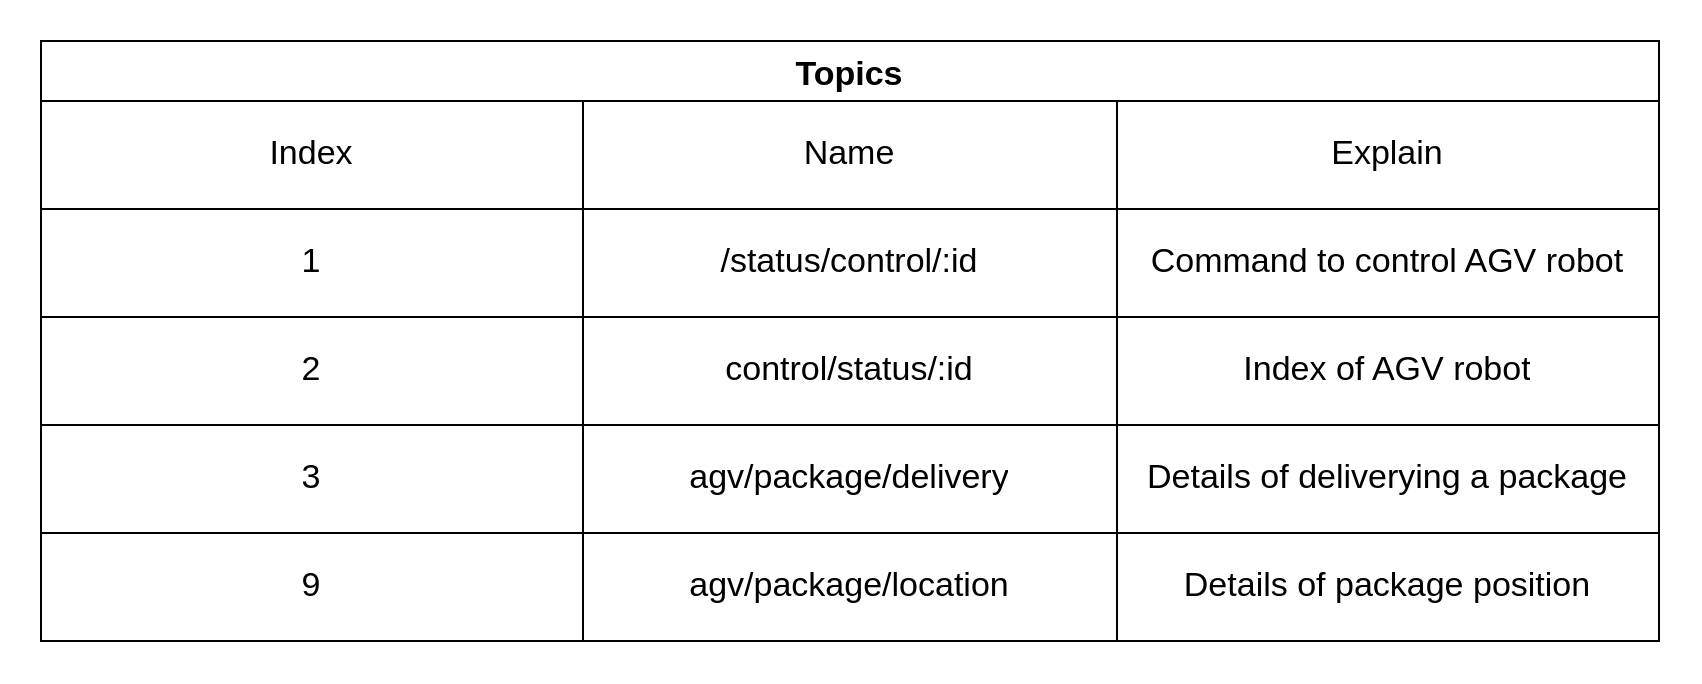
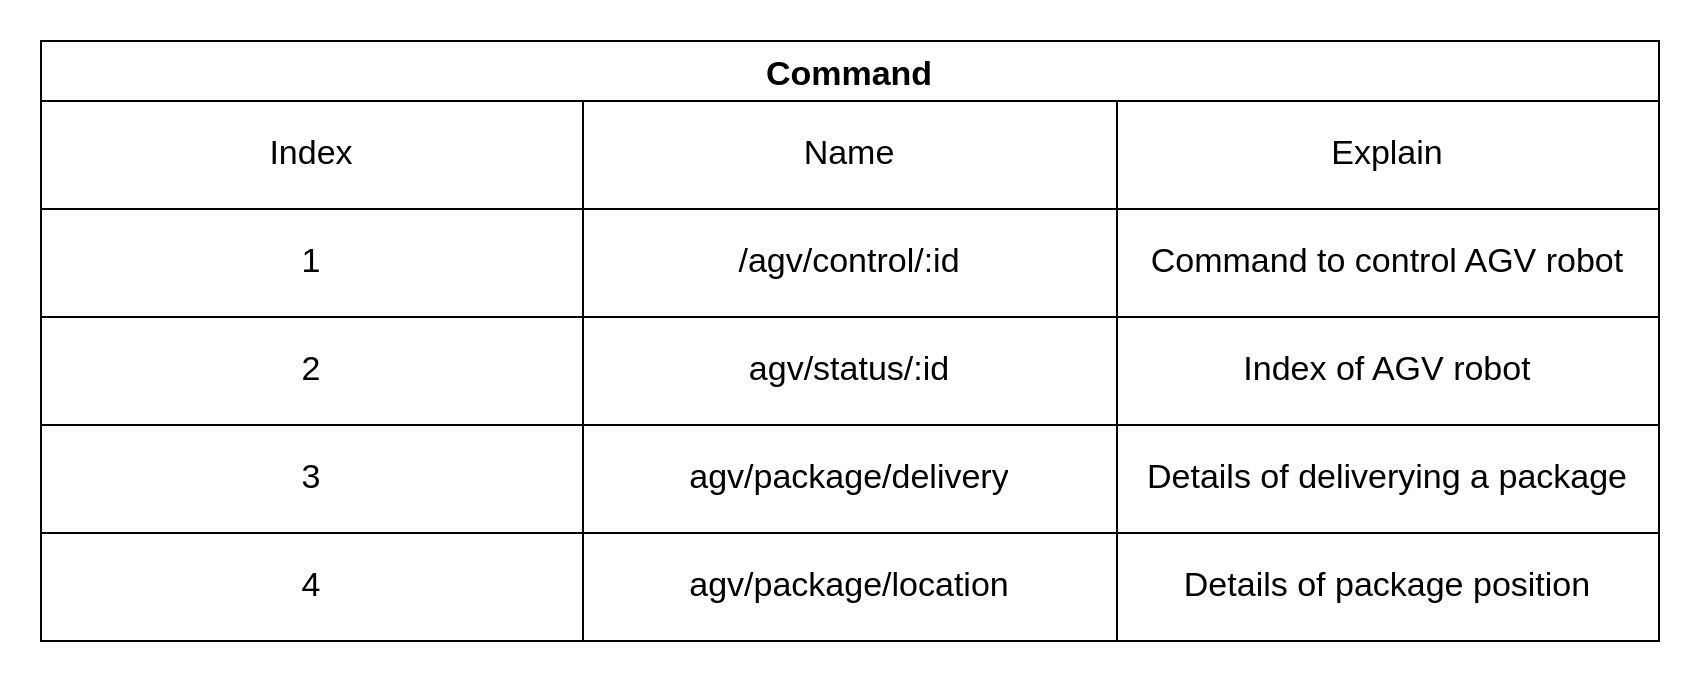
  <mxCell id="0" />
  <mxCell id="1" parent="0" />
- <mxCell id="2" value="Topics" style="shape=table;startSize=30;container=1;collapsible=0;childLayout=tableLayout;fontStyle=1;align=center;fontSize=17;" parent="1" vertex="1"><mxGeometry x="20" y="20" width="809" height="300" as="geometry" /></mxCell>
+ <mxCell id="2" value="Command" style="shape=table;startSize=30;container=1;collapsible=0;childLayout=tableLayout;fontStyle=1;align=center;fontSize=17;" parent="1" vertex="1"><mxGeometry x="20" y="20" width="809" height="300" as="geometry" /></mxCell>
  <mxCell id="3" value="" style="shape=tableRow;horizontal=0;startSize=0;swimlaneHead=0;swimlaneBody=0;top=0;left=0;bottom=0;right=0;collapsible=0;dropTarget=0;fillColor=none;points=[[0,0.5],[1,0.5]];portConstraint=eastwest;fontSize=17;" parent="2" vertex="1"><mxGeometry y="30" width="809" height="54" as="geometry" /></mxCell>
  <mxCell id="4" value="Index" style="shape=partialRectangle;html=1;whiteSpace=wrap;connectable=0;fillColor=none;top=0;left=0;bottom=0;right=0;overflow=hidden;fontSize=17;" parent="3" vertex="1"><mxGeometry width="271" height="54" as="geometry"><mxRectangle width="271" height="54" as="alternateBounds" /></mxGeometry></mxCell>
  <mxCell id="5" value="&lt;font style=&quot;font-size: 17px;&quot;&gt;Name&lt;/font&gt;" style="shape=partialRectangle;html=1;whiteSpace=wrap;connectable=0;fillColor=none;top=0;left=0;bottom=0;right=0;overflow=hidden;fontSize=17;" parent="3" vertex="1"><mxGeometry x="271" width="267" height="54" as="geometry"><mxRectangle width="267" height="54" as="alternateBounds" /></mxGeometry></mxCell>
  <mxCell id="6" value="Explain" style="shape=partialRectangle;html=1;whiteSpace=wrap;connectable=0;fillColor=none;top=0;left=0;bottom=0;right=0;overflow=hidden;fontSize=17;" parent="3" vertex="1"><mxGeometry x="538" width="271" height="54" as="geometry"><mxRectangle width="271" height="54" as="alternateBounds" /></mxGeometry></mxCell>
  <mxCell id="7" value="" style="shape=tableRow;horizontal=0;startSize=0;swimlaneHead=0;swimlaneBody=0;top=0;left=0;bottom=0;right=0;collapsible=0;dropTarget=0;fillColor=none;points=[[0,0.5],[1,0.5]];portConstraint=eastwest;fontSize=17;" parent="2" vertex="1"><mxGeometry y="84" width="809" height="54" as="geometry" /></mxCell>
  <mxCell id="8" value="1" style="shape=partialRectangle;html=1;whiteSpace=wrap;connectable=0;fillColor=none;top=0;left=0;bottom=0;right=0;overflow=hidden;fontSize=17;" parent="7" vertex="1"><mxGeometry width="271" height="54" as="geometry"><mxRectangle width="271" height="54" as="alternateBounds" /></mxGeometry></mxCell>
- <mxCell id="9" value="/status/control/:id" style="shape=partialRectangle;html=1;whiteSpace=wrap;connectable=0;fillColor=none;top=0;left=0;bottom=0;right=0;overflow=hidden;fontSize=17;" parent="7" vertex="1"><mxGeometry x="271" width="267" height="54" as="geometry"><mxRectangle width="267" height="54" as="alternateBounds" /></mxGeometry></mxCell>
+ <mxCell id="9" value="/agv/control/:id" style="shape=partialRectangle;html=1;whiteSpace=wrap;connectable=0;fillColor=none;top=0;left=0;bottom=0;right=0;overflow=hidden;fontSize=17;" parent="7" vertex="1"><mxGeometry x="271" width="267" height="54" as="geometry"><mxRectangle width="267" height="54" as="alternateBounds" /></mxGeometry></mxCell>
  <mxCell id="10" value="Command to control AGV robot" style="shape=partialRectangle;html=1;whiteSpace=wrap;connectable=0;fillColor=none;top=0;left=0;bottom=0;right=0;overflow=hidden;fontSize=17;" parent="7" vertex="1"><mxGeometry x="538" width="271" height="54" as="geometry"><mxRectangle width="271" height="54" as="alternateBounds" /></mxGeometry></mxCell>
  <mxCell id="11" value="" style="shape=tableRow;horizontal=0;startSize=0;swimlaneHead=0;swimlaneBody=0;top=0;left=0;bottom=0;right=0;collapsible=0;dropTarget=0;fillColor=none;points=[[0,0.5],[1,0.5]];portConstraint=eastwest;fontSize=17;" parent="2" vertex="1"><mxGeometry y="138" width="809" height="54" as="geometry" /></mxCell>
  <mxCell id="12" value="2" style="shape=partialRectangle;html=1;whiteSpace=wrap;connectable=0;fillColor=none;top=0;left=0;bottom=0;right=0;overflow=hidden;fontSize=17;" parent="11" vertex="1"><mxGeometry width="271" height="54" as="geometry"><mxRectangle width="271" height="54" as="alternateBounds" /></mxGeometry></mxCell>
- <mxCell id="13" value="control/status/:id" style="shape=partialRectangle;html=1;whiteSpace=wrap;connectable=0;fillColor=none;top=0;left=0;bottom=0;right=0;overflow=hidden;fontSize=17;" parent="11" vertex="1"><mxGeometry x="271" width="267" height="54" as="geometry"><mxRectangle width="267" height="54" as="alternateBounds" /></mxGeometry></mxCell>
+ <mxCell id="13" value="agv/status/:id" style="shape=partialRectangle;html=1;whiteSpace=wrap;connectable=0;fillColor=none;top=0;left=0;bottom=0;right=0;overflow=hidden;fontSize=17;" parent="11" vertex="1"><mxGeometry x="271" width="267" height="54" as="geometry"><mxRectangle width="267" height="54" as="alternateBounds" /></mxGeometry></mxCell>
  <mxCell id="14" value="Index of AGV robot" style="shape=partialRectangle;html=1;whiteSpace=wrap;connectable=0;fillColor=none;top=0;left=0;bottom=0;right=0;overflow=hidden;fontSize=17;" parent="11" vertex="1"><mxGeometry x="538" width="271" height="54" as="geometry"><mxRectangle width="271" height="54" as="alternateBounds" /></mxGeometry></mxCell>
  <mxCell id="15" value="" style="shape=tableRow;horizontal=0;startSize=0;swimlaneHead=0;swimlaneBody=0;top=0;left=0;bottom=0;right=0;collapsible=0;dropTarget=0;fillColor=none;points=[[0,0.5],[1,0.5]];portConstraint=eastwest;fontSize=17;" parent="2" vertex="1"><mxGeometry y="192" width="809" height="54" as="geometry" /></mxCell>
  <mxCell id="16" value="3" style="shape=partialRectangle;html=1;whiteSpace=wrap;connectable=0;fillColor=none;top=0;left=0;bottom=0;right=0;overflow=hidden;fontSize=17;" parent="15" vertex="1"><mxGeometry width="271" height="54" as="geometry"><mxRectangle width="271" height="54" as="alternateBounds" /></mxGeometry></mxCell>
  <mxCell id="17" value="agv/package/delivery" style="shape=partialRectangle;html=1;whiteSpace=wrap;connectable=0;fillColor=none;top=0;left=0;bottom=0;right=0;overflow=hidden;fontSize=17;" parent="15" vertex="1"><mxGeometry x="271" width="267" height="54" as="geometry"><mxRectangle width="267" height="54" as="alternateBounds" /></mxGeometry></mxCell>
  <mxCell id="18" value="Details of deliverying a package" style="shape=partialRectangle;html=1;whiteSpace=wrap;connectable=0;fillColor=none;top=0;left=0;bottom=0;right=0;overflow=hidden;fontSize=17;" parent="15" vertex="1"><mxGeometry x="538" width="271" height="54" as="geometry"><mxRectangle width="271" height="54" as="alternateBounds" /></mxGeometry></mxCell>
  <mxCell id="19" value="" style="shape=tableRow;horizontal=0;startSize=0;swimlaneHead=0;swimlaneBody=0;top=0;left=0;bottom=0;right=0;collapsible=0;dropTarget=0;fillColor=none;points=[[0,0.5],[1,0.5]];portConstraint=eastwest;fontSize=17;" parent="2" vertex="1"><mxGeometry y="246" width="809" height="54" as="geometry" /></mxCell>
- <mxCell id="20" value="9" style="shape=partialRectangle;html=1;whiteSpace=wrap;connectable=0;fillColor=none;top=0;left=0;bottom=0;right=0;overflow=hidden;fontSize=17;" parent="19" vertex="1"><mxGeometry width="271" height="54" as="geometry"><mxRectangle width="271" height="54" as="alternateBounds" /></mxGeometry></mxCell>
+ <mxCell id="20" value="4" style="shape=partialRectangle;html=1;whiteSpace=wrap;connectable=0;fillColor=none;top=0;left=0;bottom=0;right=0;overflow=hidden;fontSize=17;" parent="19" vertex="1"><mxGeometry width="271" height="54" as="geometry"><mxRectangle width="271" height="54" as="alternateBounds" /></mxGeometry></mxCell>
  <mxCell id="21" value="agv/package/location" style="shape=partialRectangle;html=1;whiteSpace=wrap;connectable=0;fillColor=none;top=0;left=0;bottom=0;right=0;overflow=hidden;fontSize=17;" parent="19" vertex="1"><mxGeometry x="271" width="267" height="54" as="geometry"><mxRectangle width="267" height="54" as="alternateBounds" /></mxGeometry></mxCell>
  <mxCell id="22" value="Details of package position" style="shape=partialRectangle;html=1;whiteSpace=wrap;connectable=0;fillColor=none;top=0;left=0;bottom=0;right=0;overflow=hidden;fontSize=17;" parent="19" vertex="1"><mxGeometry x="538" width="271" height="54" as="geometry"><mxRectangle width="271" height="54" as="alternateBounds" /></mxGeometry></mxCell>
